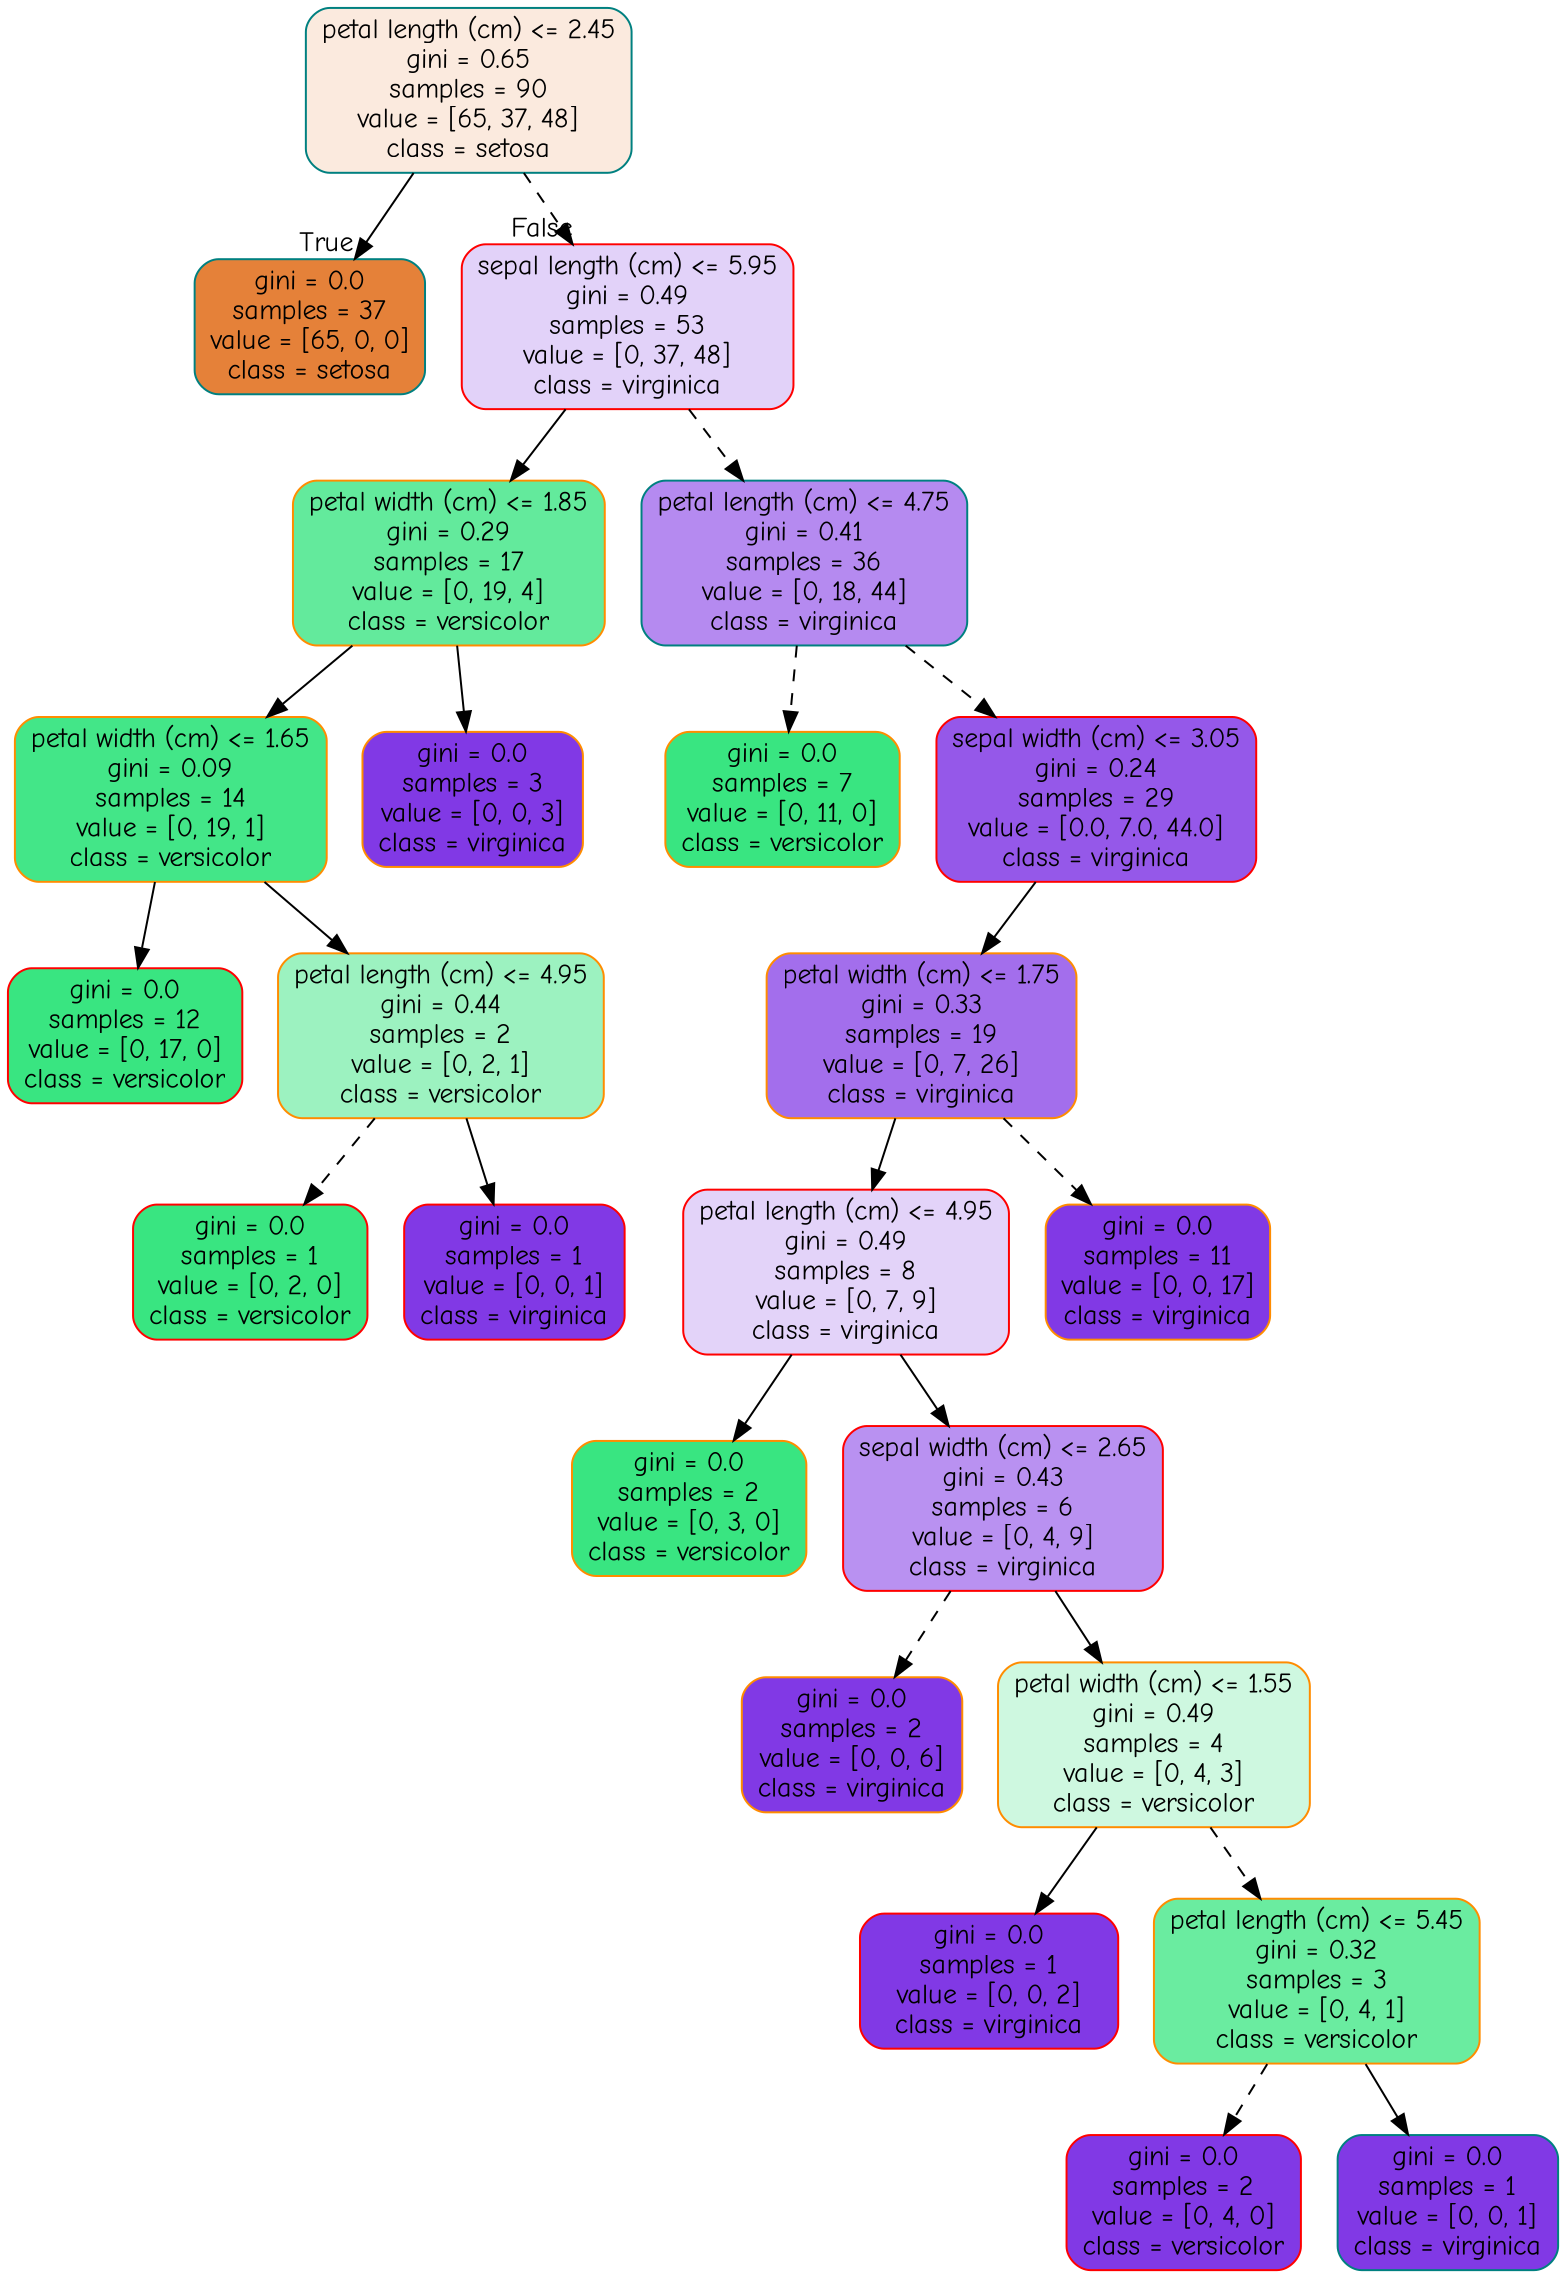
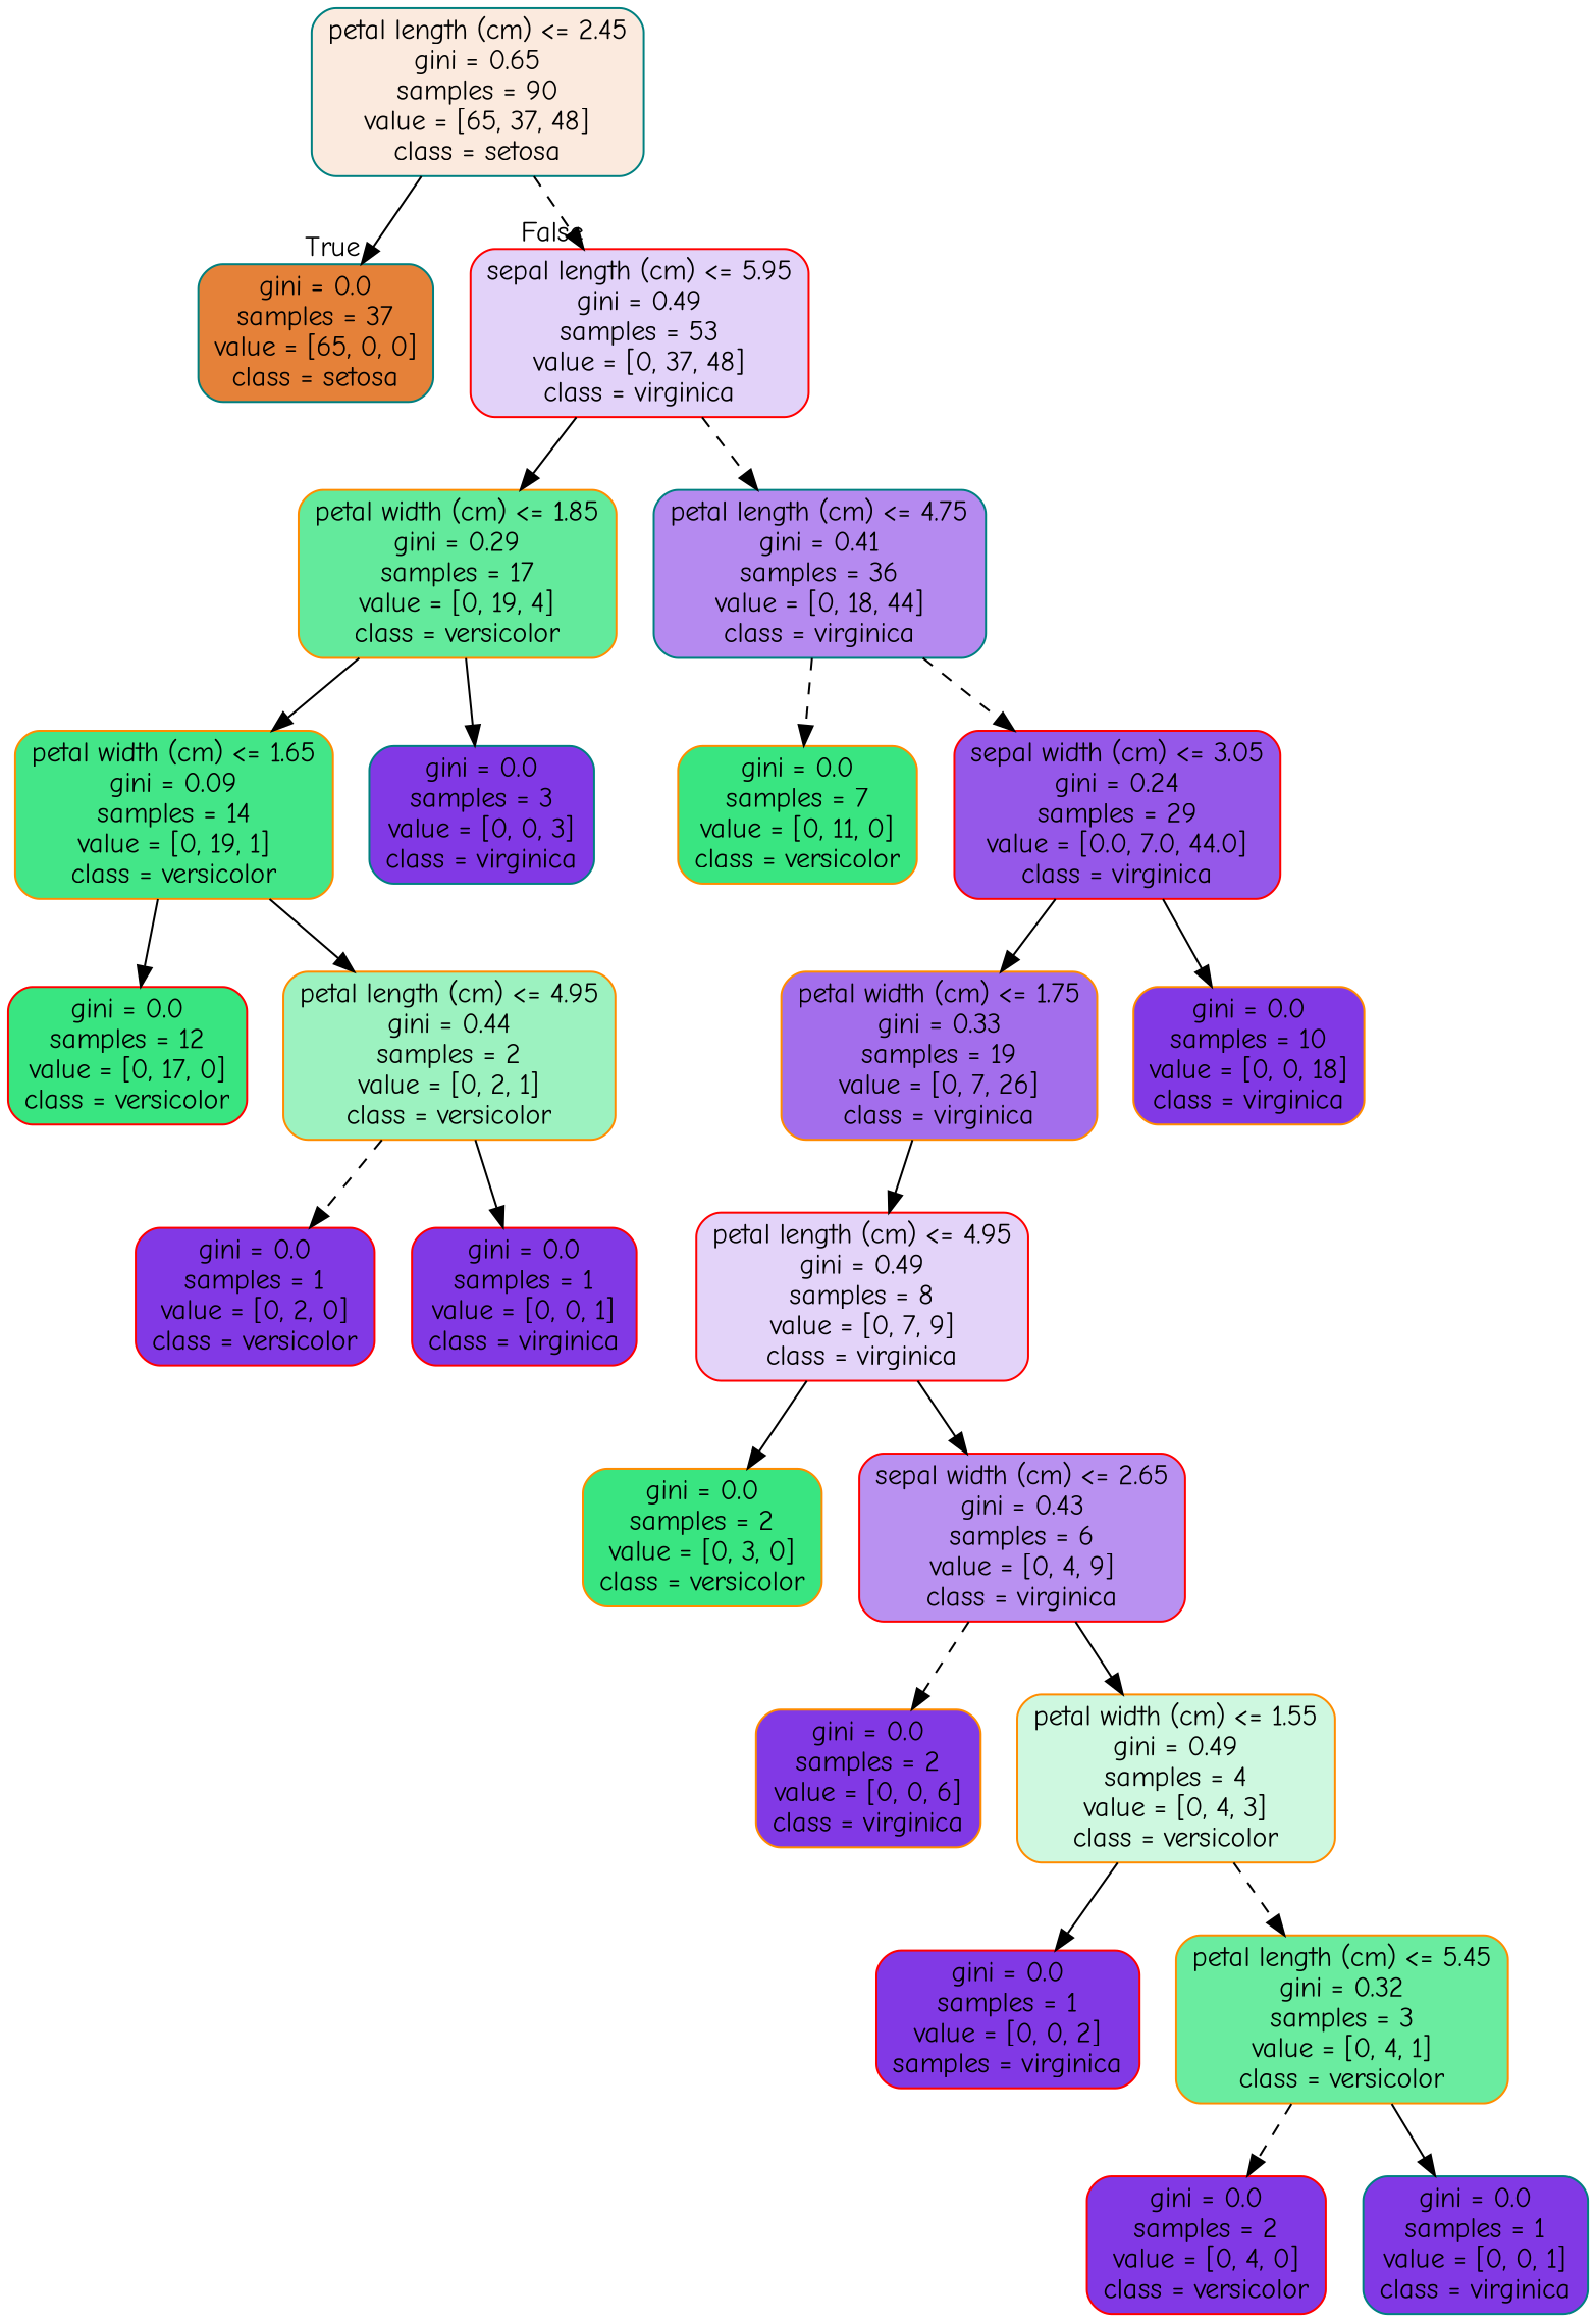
  digraph {
    fontname="Comic Neue"
    node [color=darkorange fillcolor="#8139e5" fontname="Comic Neue" shape=box style="filled, rounded"]
    edge [fontname="Comic Neue" style=solid]
    n1 [color=teal fillcolor="#fbeade" label="petal length (cm) <= 2.45\ngini = 0.65\nsamples = 90\nvalue = [65, 37, 48]\nclass = setosa"]
    n2 [color=teal fillcolor="#e58139" label="gini = 0.0\nsamples = 37\nvalue = [65, 0, 0]\nclass = setosa"]
    n3 [color=red fillcolor="#e2d2f9" label="sepal length (cm) <= 5.95\ngini = 0.49\nsamples = 53\nvalue = [0, 37, 48]\nclass = virginica"]
    n4 [fillcolor="#63ea9c" label="petal width (cm) <= 1.85\ngini = 0.29\nsamples = 17\nvalue = [0, 19, 4]\nclass = versicolor"]
    n5 [color=teal fillcolor="#b58af0" label="petal length (cm) <= 4.75\ngini = 0.41\nsamples = 36\nvalue = [0, 18, 44]\nclass = virginica"]
    n6 [fillcolor="#43e688" label="petal width (cm) <= 1.65\ngini = 0.09\nsamples = 14\nvalue = [0, 19, 1]\nclass = versicolor"]
-   n7 [label="gini = 0.0\nsamples = 3\nvalue = [0, 0, 3]\nclass = virginica"]
+   n7 [color=teal label="gini = 0.0\nsamples = 3\nvalue = [0, 0, 3]\nclass = virginica"]
    n8 [fillcolor="#39e581" label="gini = 0.0\nsamples = 7\nvalue = [0, 11, 0]\nclass = versicolor"]
    n9 [color=red fillcolor="#9558e9" label="sepal width (cm) <= 3.05\ngini = 0.24\nsamples = 29\nvalue = [0.0, 7.0, 44.0]\nclass = virginica"]
    n10 [color=red fillcolor="#39e581" label="gini = 0.0\nsamples = 12\nvalue = [0, 17, 0]\nclass = versicolor"]
    n11 [fillcolor="#9cf2c0" label="petal length (cm) <= 4.95\ngini = 0.44\nsamples = 2\nvalue = [0, 2, 1]\nclass = versicolor"]
-   n12 [color=red fillcolor="#39e581" label="gini = 0.0\nsamples = 1\nvalue = [0, 2, 0]\nclass = versicolor"]
+   n12 [color=red label="gini = 0.0\nsamples = 1\nvalue = [0, 2, 0]\nclass = versicolor"]
    n13 [color=red label="gini = 0.0\nsamples = 1\nvalue = [0, 0, 1]\nclass = virginica"]
    n14 [fillcolor="#a36eec" label="petal width (cm) <= 1.75\ngini = 0.33\nsamples = 19\nvalue = [0, 7, 26]\nclass = virginica"]
+   n15 [label="gini = 0.0\nsamples = 10\nvalue = [0, 0, 18]\nclass = virginica"]
    n16 [color=red fillcolor="#e3d3f9" label="petal length (cm) <= 4.95\ngini = 0.49\nsamples = 8\nvalue = [0, 7, 9]\nclass = virginica"]
-   n17 [label="gini = 0.0\nsamples = 11\nvalue = [0, 0, 17]\nclass = virginica"]
    n18 [fillcolor="#39e581" label="gini = 0.0\nsamples = 2\nvalue = [0, 3, 0]\nclass = versicolor"]
    n19 [color=red fillcolor="#b991f1" label="sepal width (cm) <= 2.65\ngini = 0.43\nsamples = 6\nvalue = [0, 4, 9]\nclass = virginica"]
    n20 [label="gini = 0.0\nsamples = 2\nvalue = [0, 0, 6]\nclass = virginica"]
    n21 [fillcolor="#cef8e0" label="petal width (cm) <= 1.55\ngini = 0.49\nsamples = 4\nvalue = [0, 4, 3]\nclass = versicolor"]
-   n22 [color=red label="gini = 0.0\nsamples = 1\nvalue = [0, 0, 2]\nclass = virginica"]
+   n22 [color=red label="gini = 0.0\nsamples = 1\nvalue = [0, 0, 2]\nsamples = virginica"]
    n23 [fillcolor="#6aeca0" label="petal length (cm) <= 5.45\ngini = 0.32\nsamples = 3\nvalue = [0, 4, 1]\nclass = versicolor"]
    n24 [color=red label="gini = 0.0\nsamples = 2\nvalue = [0, 4, 0]\nclass = versicolor"]
    n25 [color=teal label="gini = 0.0\nsamples = 1\nvalue = [0, 0, 1]\nclass = virginica"]
    n1 -> n2 [headlabel=True labelangle=45 labeldistance=2.5]
    n1 -> n3 [headlabel=False labelangle=-45 labeldistance=2.5 style=dashed]
    n3 -> n4
    n3 -> n5 [style=dashed]
    n4 -> n6
    n4 -> n7
    n5 -> n8 [style=dashed]
    n5 -> n9 [style=dashed]
    n6 -> n10
    n6 -> n11
    n9 -> n14
+   n9 -> n15
    n11 -> n12 [style=dashed]
    n11 -> n13
    n14 -> n16
-   n14 -> n17 [style=dashed]
    n16 -> n18
    n16 -> n19
    n19 -> n20 [style=dashed]
    n19 -> n21
    n21 -> n22
    n21 -> n23 [style=dashed]
    n23 -> n24 [style=dashed]
    n23 -> n25
  }
